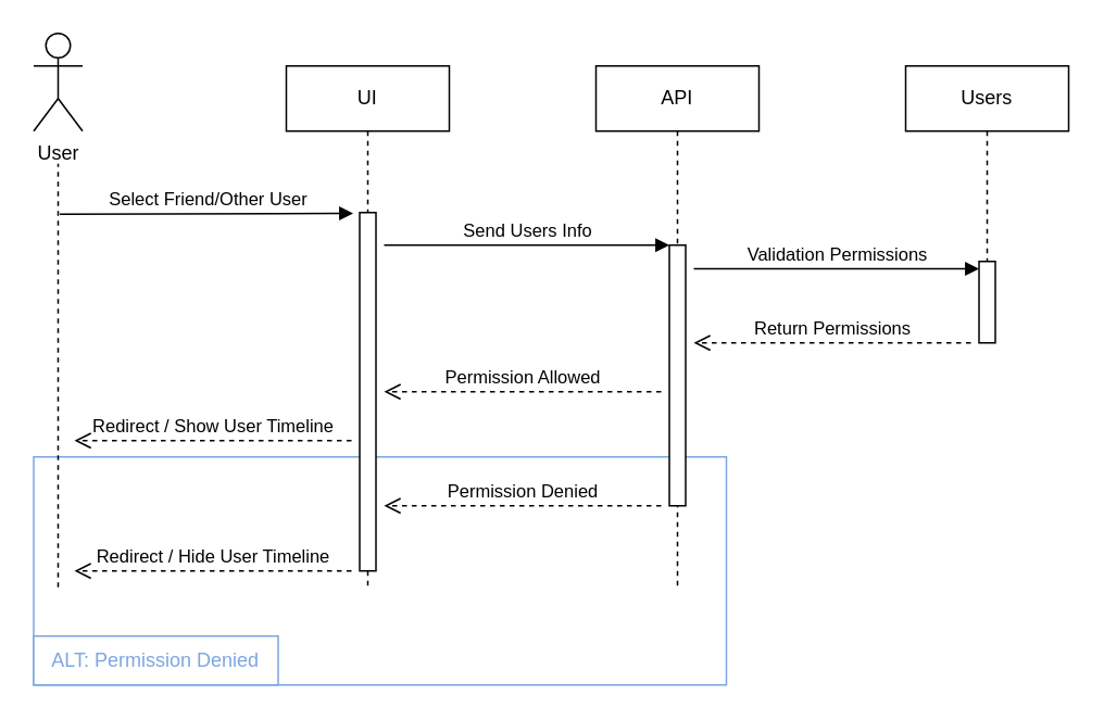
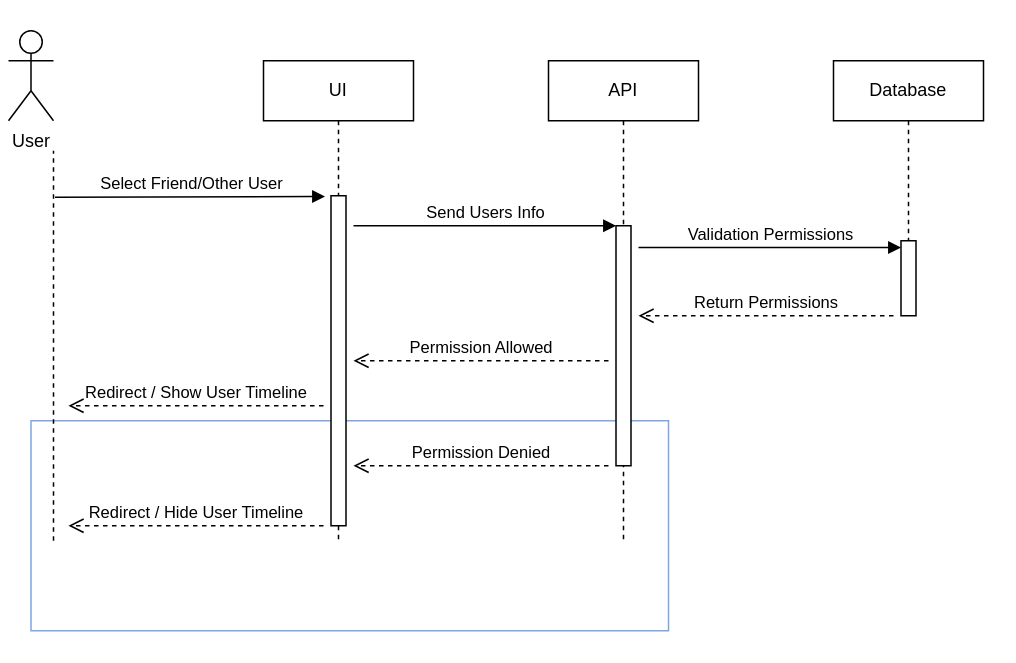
  <mxCell id="0" />
  <mxCell id="1" parent="0" />
  <mxCell id="2" value="" style="rounded=0;whiteSpace=wrap;html=1;strokeColor=#7EA6E0;" vertex="1" parent="1"><mxGeometry x="20" y="280" width="425" height="140" as="geometry" /></mxCell>
  <mxCell id="3" value="" style="endArrow=none;dashed=1;html=1;rounded=0;" parent="1" edge="1"><mxGeometry width="50" height="50" relative="1" as="geometry"><mxPoint x="35" y="360" as="sourcePoint" /><mxPoint x="35" y="100" as="targetPoint" /></mxGeometry></mxCell>
  <mxCell id="4" value="UI" style="shape=umlLifeline;perimeter=lifelinePerimeter;whiteSpace=wrap;html=1;container=0;dropTarget=0;collapsible=0;recursiveResize=0;outlineConnect=0;portConstraint=eastwest;newEdgeStyle={&quot;edgeStyle&quot;:&quot;elbowEdgeStyle&quot;,&quot;elbow&quot;:&quot;vertical&quot;,&quot;curved&quot;:0,&quot;rounded&quot;:0};" parent="1" vertex="1"><mxGeometry x="175" y="40" width="100" height="320" as="geometry" /></mxCell>
  <mxCell id="5" value="" style="html=1;points=[];perimeter=orthogonalPerimeter;outlineConnect=0;targetShapes=umlLifeline;portConstraint=eastwest;newEdgeStyle={&quot;edgeStyle&quot;:&quot;elbowEdgeStyle&quot;,&quot;elbow&quot;:&quot;vertical&quot;,&quot;curved&quot;:0,&quot;rounded&quot;:0};" parent="4" vertex="1"><mxGeometry x="45" y="90" width="10" height="220" as="geometry" /></mxCell>
  <mxCell id="6" value="API" style="shape=umlLifeline;perimeter=lifelinePerimeter;whiteSpace=wrap;html=1;container=0;dropTarget=0;collapsible=0;recursiveResize=0;outlineConnect=0;portConstraint=eastwest;newEdgeStyle={&quot;edgeStyle&quot;:&quot;elbowEdgeStyle&quot;,&quot;elbow&quot;:&quot;vertical&quot;,&quot;curved&quot;:0,&quot;rounded&quot;:0};" parent="1" vertex="1"><mxGeometry x="365" y="40" width="100" height="320" as="geometry" /></mxCell>
  <mxCell id="7" value="" style="html=1;points=[];perimeter=orthogonalPerimeter;outlineConnect=0;targetShapes=umlLifeline;portConstraint=eastwest;newEdgeStyle={&quot;edgeStyle&quot;:&quot;elbowEdgeStyle&quot;,&quot;elbow&quot;:&quot;vertical&quot;,&quot;curved&quot;:0,&quot;rounded&quot;:0};" parent="6" vertex="1"><mxGeometry x="45" y="110" width="10" height="160" as="geometry" /></mxCell>
  <mxCell id="8" value="Send Users Info" style="html=1;verticalAlign=bottom;endArrow=block;edgeStyle=elbowEdgeStyle;elbow=vertical;curved=0;rounded=0;" parent="1" edge="1"><mxGeometry relative="1" as="geometry"><mxPoint x="235" y="150" as="sourcePoint" /><Array as="points"><mxPoint x="325" y="150" /></Array><mxPoint x="410" y="150" as="targetPoint" /></mxGeometry></mxCell>
  <mxCell id="9" value="Permission Denied" style="html=1;verticalAlign=bottom;endArrow=open;dashed=1;endSize=8;edgeStyle=elbowEdgeStyle;elbow=vertical;curved=0;rounded=0;" parent="1" edge="1"><mxGeometry relative="1" as="geometry"><mxPoint x="235" y="310" as="targetPoint" /><Array as="points"><mxPoint x="330" y="310" /></Array><mxPoint x="405" y="310" as="sourcePoint" /></mxGeometry></mxCell>
- <mxCell id="10" value="Users" style="shape=umlLifeline;perimeter=lifelinePerimeter;whiteSpace=wrap;html=1;container=0;dropTarget=0;collapsible=0;recursiveResize=0;outlineConnect=0;portConstraint=eastwest;newEdgeStyle={&quot;edgeStyle&quot;:&quot;elbowEdgeStyle&quot;,&quot;elbow&quot;:&quot;vertical&quot;,&quot;curved&quot;:0,&quot;rounded&quot;:0};" parent="1" vertex="1"><mxGeometry x="555" y="40" width="100" height="170" as="geometry" /></mxCell>
+ <mxCell id="10" value="Database" style="shape=umlLifeline;perimeter=lifelinePerimeter;whiteSpace=wrap;html=1;container=0;dropTarget=0;collapsible=0;recursiveResize=0;outlineConnect=0;portConstraint=eastwest;newEdgeStyle={&quot;edgeStyle&quot;:&quot;elbowEdgeStyle&quot;,&quot;elbow&quot;:&quot;vertical&quot;,&quot;curved&quot;:0,&quot;rounded&quot;:0};" parent="1" vertex="1"><mxGeometry x="555" y="40" width="100" height="170" as="geometry" /></mxCell>
  <mxCell id="11" value="" style="html=1;points=[];perimeter=orthogonalPerimeter;outlineConnect=0;targetShapes=umlLifeline;portConstraint=eastwest;newEdgeStyle={&quot;edgeStyle&quot;:&quot;elbowEdgeStyle&quot;,&quot;elbow&quot;:&quot;vertical&quot;,&quot;curved&quot;:0,&quot;rounded&quot;:0};" parent="10" vertex="1"><mxGeometry x="45" y="120" width="10" height="50" as="geometry" /></mxCell>
  <mxCell id="12" value="Return Permissions" style="html=1;verticalAlign=bottom;endArrow=open;dashed=1;endSize=8;edgeStyle=elbowEdgeStyle;elbow=vertical;curved=0;rounded=0;" parent="1" edge="1"><mxGeometry relative="1" as="geometry"><mxPoint x="425" y="210" as="targetPoint" /><Array as="points"><mxPoint x="520" y="210" /></Array><mxPoint x="595" y="210" as="sourcePoint" /></mxGeometry></mxCell>
- <mxCell id="13" value="User" style="shape=umlActor;verticalLabelPosition=bottom;verticalAlign=top;html=1;" parent="1" vertex="1"><mxGeometry x="20" y="20" width="30" height="60" as="geometry" /></mxCell>
+ <mxCell id="13" value="User" style="shape=umlActor;verticalLabelPosition=bottom;verticalAlign=top;html=1;" parent="1" vertex="1"><mxGeometry x="5" y="20" width="30" height="60" as="geometry" /></mxCell>
  <mxCell id="14" value="Select Friend/Other User" style="html=1;verticalAlign=bottom;endArrow=block;edgeStyle=elbowEdgeStyle;elbow=vertical;curved=0;rounded=0;" parent="1" edge="1"><mxGeometry x="0.005" relative="1" as="geometry"><mxPoint x="36" y="131" as="sourcePoint" /><Array as="points"><mxPoint x="141" y="130.5" /></Array><mxPoint x="216" y="131" as="targetPoint" /><mxPoint as="offset" /></mxGeometry></mxCell>
  <mxCell id="15" value="Redirect / Hide User Timeline" style="html=1;verticalAlign=bottom;endArrow=open;dashed=1;endSize=8;edgeStyle=elbowEdgeStyle;elbow=vertical;curved=0;rounded=0;" edge="1" parent="1"><mxGeometry relative="1" as="geometry"><mxPoint x="45" y="350" as="targetPoint" /><Array as="points"><mxPoint x="140" y="350" /></Array><mxPoint x="215" y="350" as="sourcePoint" /></mxGeometry></mxCell>
  <mxCell id="16" value="Validation Permissions" style="html=1;verticalAlign=bottom;endArrow=block;edgeStyle=elbowEdgeStyle;elbow=vertical;curved=0;rounded=0;" edge="1" parent="1"><mxGeometry x="0.006" relative="1" as="geometry"><mxPoint x="425" y="164.5" as="sourcePoint" /><Array as="points"><mxPoint x="515" y="164.5" /></Array><mxPoint x="600" y="164.5" as="targetPoint" /><mxPoint as="offset" /></mxGeometry></mxCell>
  <mxCell id="17" value="Permission Allowed" style="html=1;verticalAlign=bottom;endArrow=open;dashed=1;endSize=8;edgeStyle=elbowEdgeStyle;elbow=vertical;curved=0;rounded=0;" edge="1" parent="1"><mxGeometry relative="1" as="geometry"><mxPoint x="235" y="240" as="targetPoint" /><Array as="points"><mxPoint x="330" y="240" /></Array><mxPoint x="405" y="240" as="sourcePoint" /></mxGeometry></mxCell>
  <mxCell id="18" value="Redirect / Show User Timeline" style="html=1;verticalAlign=bottom;endArrow=open;dashed=1;endSize=8;edgeStyle=elbowEdgeStyle;elbow=horizontal;curved=0;rounded=0;" edge="1" parent="1"><mxGeometry relative="1" as="geometry"><mxPoint x="45" y="270" as="targetPoint" /><Array as="points"><mxPoint x="140" y="270" /></Array><mxPoint x="215" y="270" as="sourcePoint" /></mxGeometry></mxCell>
- <mxCell id="19" value="ALT: Permission Denied" style="rounded=0;whiteSpace=wrap;html=1;strokeColor=#7EA6E0;fontColor=#7EA6E0;" vertex="1" parent="1"><mxGeometry x="20" y="390" width="150" height="30" as="geometry" /></mxCell>
